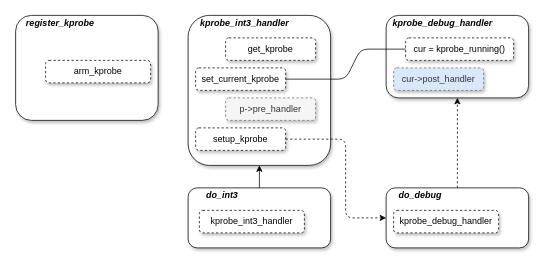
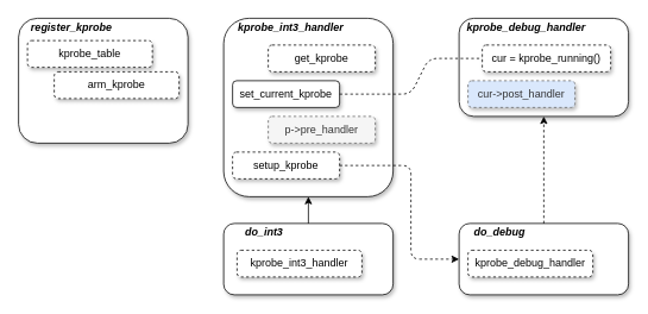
  <mxCell id="0" />
  <mxCell id="1" parent="0" />
  <mxCell id="2" value="" style="rounded=1;whiteSpace=wrap;html=1;shadow=1;" vertex="1" parent="1"><mxGeometry x="514" y="20" width="190" height="110" as="geometry" /></mxCell>
  <mxCell id="3" value="&lt;b&gt;&lt;i&gt;kprobe_debug_handler&lt;/i&gt;&lt;/b&gt;" style="text;html=1;align=center;verticalAlign=middle;resizable=0;points=[];autosize=1;" vertex="1" parent="1"><mxGeometry x="514" y="20" width="150" height="20" as="geometry" /></mxCell>
  <mxCell id="4" value="" style="rounded=1;whiteSpace=wrap;html=1;shadow=1;" vertex="1" parent="1"><mxGeometry x="514" y="250" width="190" height="80" as="geometry" /></mxCell>
  <mxCell id="5" value="&lt;b&gt;&lt;i&gt;do_debug&lt;/i&gt;&lt;/b&gt;" style="text;html=1;align=center;verticalAlign=middle;resizable=0;points=[];autosize=1;" vertex="1" parent="1"><mxGeometry x="524" y="250" width="70" height="20" as="geometry" /></mxCell>
  <mxCell id="6" value="cur-&amp;gt;post_handler" style="rounded=1;whiteSpace=wrap;html=1;shadow=1;dashed=1;fillColor=#dae8fc;strokeColor=#666666;fontColor=#333333;" vertex="1" parent="1"><mxGeometry x="524" y="90" width="120" height="30" as="geometry" /></mxCell>
  <mxCell id="7" value="cur = kprobe_running()" style="rounded=1;whiteSpace=wrap;html=1;shadow=1;dashed=1;" vertex="1" parent="1"><mxGeometry x="540" y="50" width="144" height="30" as="geometry" /></mxCell>
  <mxCell id="8" value="kprobe_debug_handler" style="rounded=1;whiteSpace=wrap;html=1;shadow=1;dashed=1;" vertex="1" parent="1"><mxGeometry x="524" y="280" width="140" height="30" as="geometry" /></mxCell>
  <mxCell id="9" value="" style="rounded=1;whiteSpace=wrap;html=1;shadow=1;" vertex="1" parent="1"><mxGeometry x="250" y="20" width="190" height="200" as="geometry" /></mxCell>
  <mxCell id="10" value="&lt;b&gt;&lt;i&gt;kprobe_int3_handler&lt;/i&gt;&lt;/b&gt;" style="text;html=1;align=center;verticalAlign=middle;resizable=0;points=[];autosize=1;" vertex="1" parent="1"><mxGeometry x="260" y="20" width="130" height="20" as="geometry" /></mxCell>
  <mxCell id="11" value="" style="rounded=1;whiteSpace=wrap;html=1;shadow=1;" vertex="1" parent="1"><mxGeometry x="250" y="250" width="190" height="80" as="geometry" /></mxCell>
  <mxCell id="12" value="&lt;b&gt;&lt;i&gt;do_int3&lt;/i&gt;&lt;/b&gt;" style="text;html=1;align=center;verticalAlign=middle;resizable=0;points=[];autosize=1;" vertex="1" parent="1"><mxGeometry x="265" y="250" width="60" height="20" as="geometry" /></mxCell>
- <mxCell id="13" value="set_current_kprobe" style="rounded=1;whiteSpace=wrap;html=1;shadow=1;dashed=1;" vertex="1" parent="1"><mxGeometry x="260" y="90" width="120" height="30" as="geometry" /></mxCell>
+ <mxCell id="13" value="set_current_kprobe" style="rounded=1;whiteSpace=wrap;html=1;shadow=1;dashed=0;" vertex="1" parent="1"><mxGeometry x="260" y="90" width="120" height="30" as="geometry" /></mxCell>
  <mxCell id="14" value="get_kprobe" style="rounded=1;whiteSpace=wrap;html=1;shadow=1;dashed=1;" vertex="1" parent="1"><mxGeometry x="300" y="50" width="120" height="30" as="geometry" /></mxCell>
  <mxCell id="15" value="kprobe_int3_handler" style="rounded=1;whiteSpace=wrap;html=1;shadow=1;dashed=1;" vertex="1" parent="1"><mxGeometry x="265" y="280" width="140" height="30" as="geometry" /></mxCell>
  <mxCell id="16" value="p-&amp;gt;pre_handler" style="rounded=1;whiteSpace=wrap;html=1;shadow=1;dashed=1;fillColor=#f5f5f5;strokeColor=#666666;fontColor=#333333;" vertex="1" parent="1"><mxGeometry x="300" y="130" width="120" height="30" as="geometry" /></mxCell>
  <mxCell id="17" value="setup_kprobe" style="rounded=1;whiteSpace=wrap;html=1;shadow=1;dashed=1;" vertex="1" parent="1"><mxGeometry x="260" y="170" width="120" height="30" as="geometry" /></mxCell>
  <mxCell id="18" value="" style="rounded=1;whiteSpace=wrap;html=1;shadow=1;" vertex="1" parent="1"><mxGeometry x="20" y="20" width="190" height="140" as="geometry" /></mxCell>
  <mxCell id="19" value="&lt;b&gt;&lt;i&gt;register_kprobe&lt;/i&gt;&lt;/b&gt;" style="text;html=1;align=center;verticalAlign=middle;resizable=0;points=[];autosize=1;" vertex="1" parent="1"><mxGeometry x="24" y="20" width="110" height="20" as="geometry" /></mxCell>
+ <mxCell id="20" value="kprobe_table" style="rounded=1;whiteSpace=wrap;html=1;shadow=1;dashed=1;" vertex="1" parent="1"><mxGeometry x="30" y="45" width="140" height="30" as="geometry" /></mxCell>
  <mxCell id="21" value="arm_kprobe" style="rounded=1;whiteSpace=wrap;html=1;shadow=1;dashed=1;" vertex="1" parent="1"><mxGeometry x="60" y="80" width="140" height="30" as="geometry" /></mxCell>
  <mxCell id="22" value="" style="endArrow=classic;html=1;exitX=0.5;exitY=0;exitDx=0;exitDy=0;entryX=0.5;entryY=1;entryDx=0;entryDy=0;" edge="1" parent="1" source="11" target="9"><mxGeometry width="50" height="50" relative="1" as="geometry"><mxPoint x="400" y="250" as="sourcePoint" /><mxPoint x="450" y="200" as="targetPoint" /></mxGeometry></mxCell>
  <mxCell id="23" value="" style="endArrow=classic;html=1;exitX=1;exitY=0.5;exitDx=0;exitDy=0;entryX=0;entryY=0.5;entryDx=0;entryDy=0;dashed=1;" edge="1" parent="1" source="17" target="4"><mxGeometry width="50" height="50" relative="1" as="geometry"><mxPoint x="400" y="250" as="sourcePoint" /><mxPoint x="450" y="200" as="targetPoint" /><Array as="points"><mxPoint x="460" y="185" /><mxPoint x="460" y="290" /></Array></mxGeometry></mxCell>
  <mxCell id="24" value="" style="endArrow=classic;html=1;dashed=1;exitX=0.5;exitY=0;exitDx=0;exitDy=0;entryX=0.5;entryY=1;entryDx=0;entryDy=0;" edge="1" parent="1" source="4" target="2"><mxGeometry width="50" height="50" relative="1" as="geometry"><mxPoint x="400" y="240" as="sourcePoint" /><mxPoint x="450" y="190" as="targetPoint" /></mxGeometry></mxCell>
- <mxCell id="25" value="" style="endArrow=none;dashed=0;html=1;entryX=0;entryY=0.5;entryDx=0;entryDy=0;exitX=1;exitY=0.5;exitDx=0;exitDy=0;" edge="1" parent="1" source="13" target="7"><mxGeometry width="50" height="50" relative="1" as="geometry"><mxPoint x="400" y="240" as="sourcePoint" /><mxPoint x="450" y="190" as="targetPoint" /><Array as="points"><mxPoint x="460" y="105" /><mxPoint x="480" y="65" /></Array></mxGeometry></mxCell>
+ <mxCell id="25" value="" style="endArrow=none;dashed=1;html=1;entryX=0;entryY=0.5;entryDx=0;entryDy=0;exitX=1;exitY=0.5;exitDx=0;exitDy=0;" edge="1" parent="1" source="13" target="7"><mxGeometry width="50" height="50" relative="1" as="geometry"><mxPoint x="400" y="240" as="sourcePoint" /><mxPoint x="450" y="190" as="targetPoint" /><Array as="points"><mxPoint x="460" y="105" /><mxPoint x="480" y="65" /></Array></mxGeometry></mxCell>
